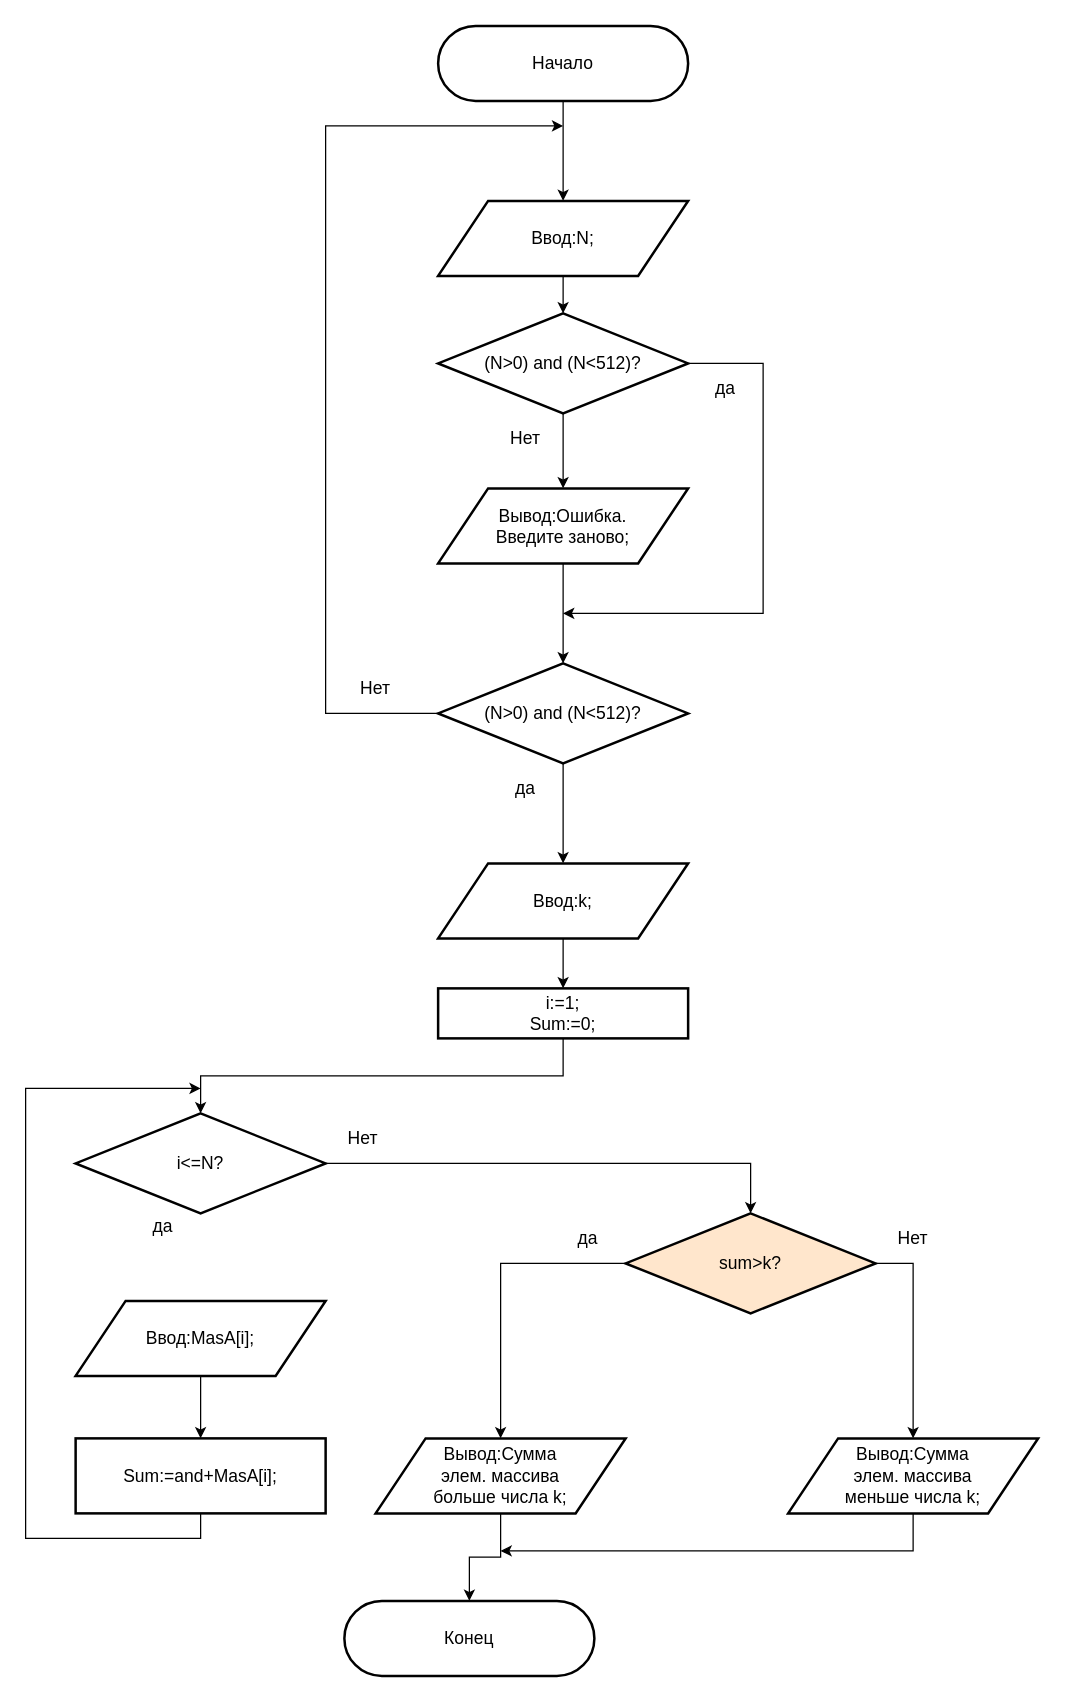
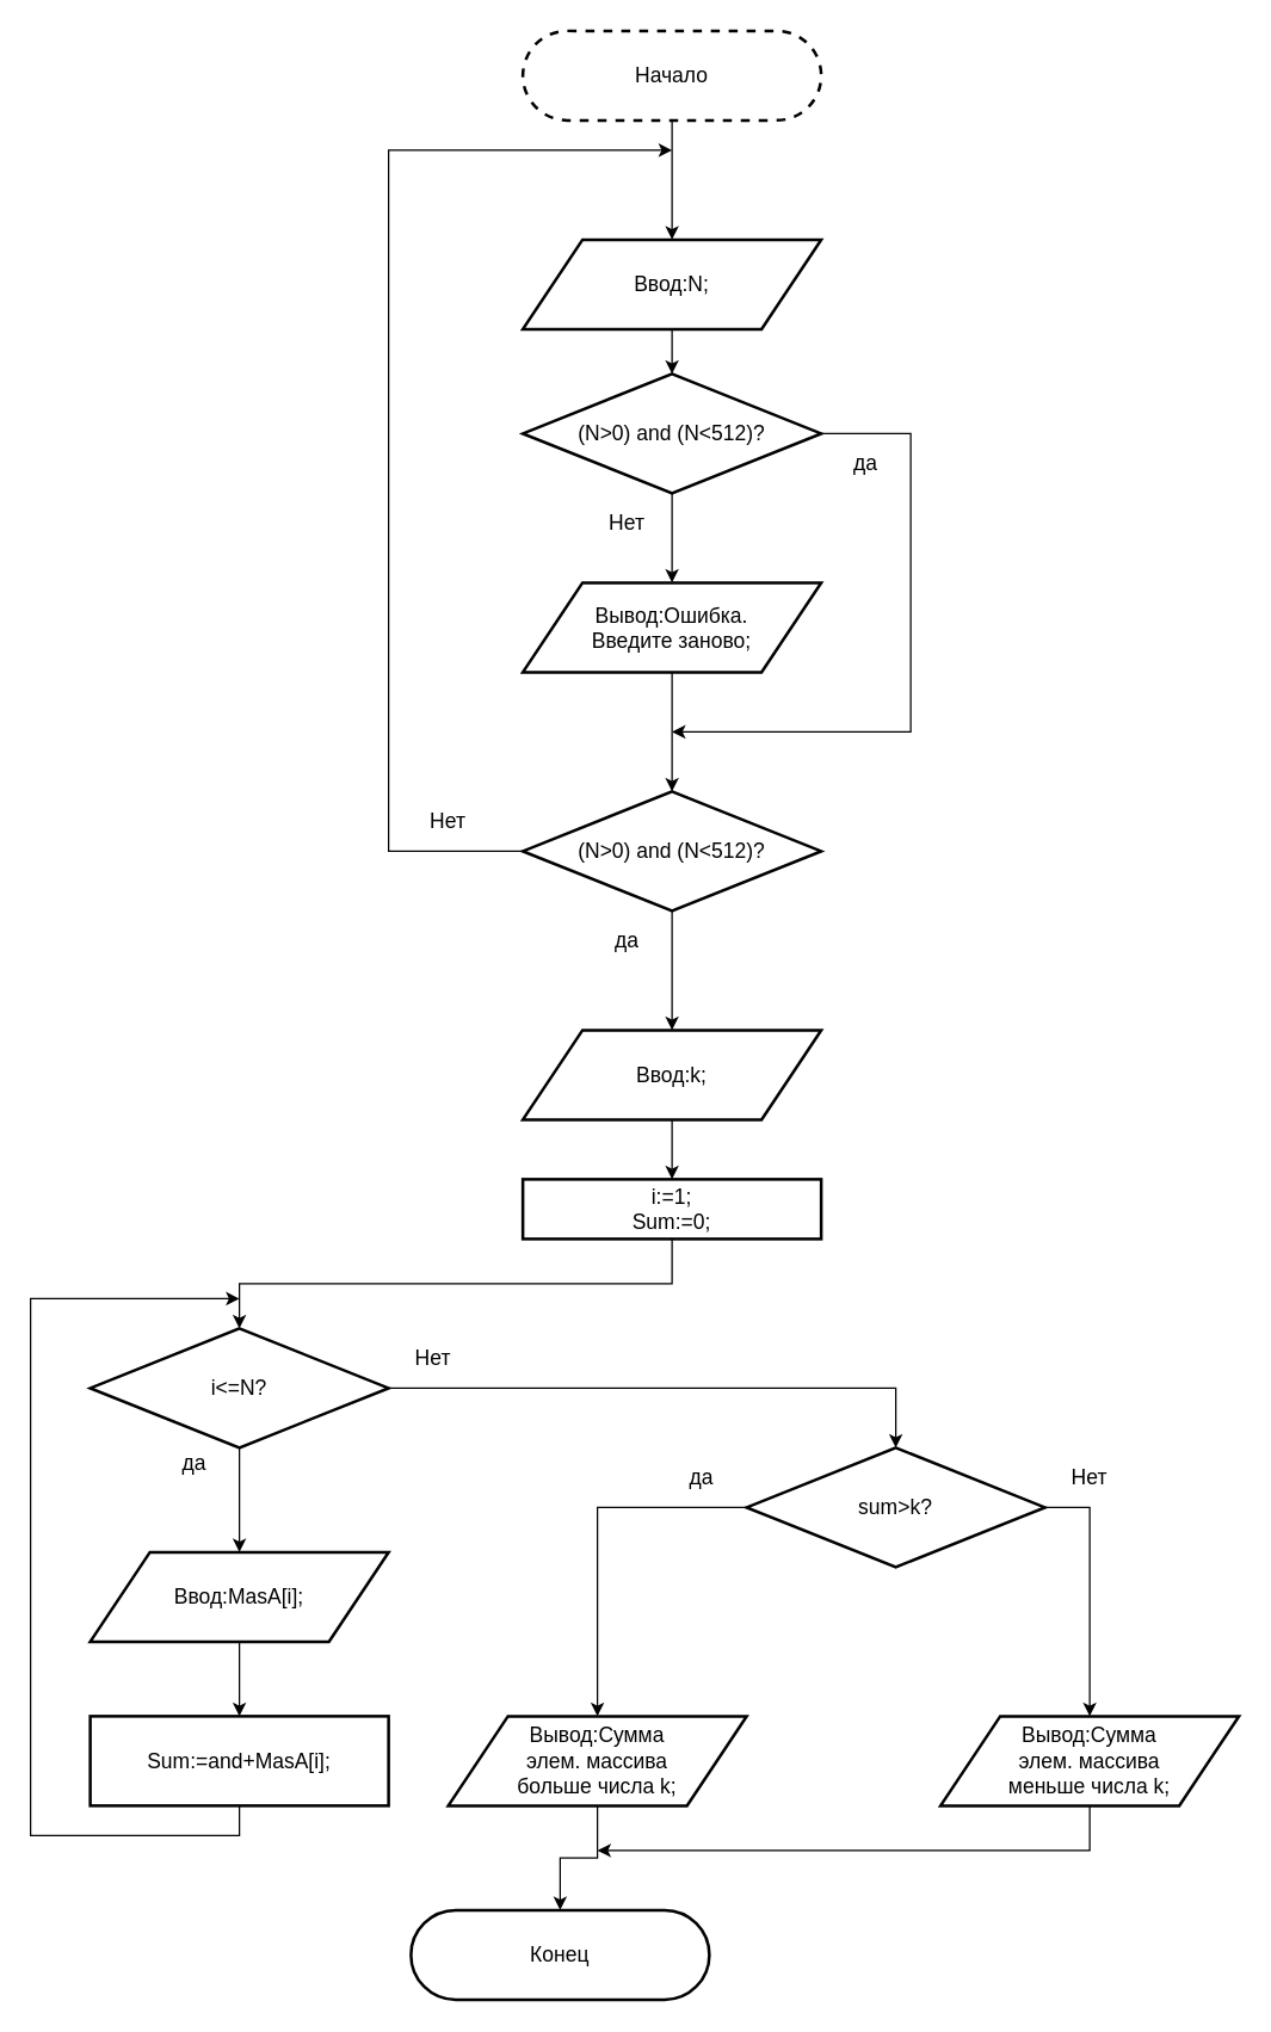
  <mxCell id="0" />
  <mxCell id="1" parent="0" />
  <mxCell id="2" style="edgeStyle=orthogonalEdgeStyle;rounded=0;orthogonalLoop=1;jettySize=auto;html=1;exitX=0.5;exitY=1;exitDx=0;exitDy=0;entryX=0.5;entryY=0;entryDx=0;entryDy=0;fontSize=14;" edge="1" parent="1" source="3" target="6"><mxGeometry relative="1" as="geometry" /></mxCell>
- <mxCell id="3" value="Начало" style="rounded=1;whiteSpace=wrap;html=1;fontSize=14;strokeWidth=2;arcSize=50;" vertex="1" parent="1"><mxGeometry x="350" y="20" width="200" height="60" as="geometry" /></mxCell>
+ <mxCell id="3" value="Начало" style="rounded=1;whiteSpace=wrap;html=1;fontSize=14;strokeWidth=2;arcSize=50;dashed=1;" vertex="1" parent="1"><mxGeometry x="350" y="20" width="200" height="60" as="geometry" /></mxCell>
  <mxCell id="4" value="Конец" style="rounded=1;whiteSpace=wrap;html=1;fontSize=14;strokeWidth=2;arcSize=50;glass=0;comic=0;shadow=0;" vertex="1" parent="1"><mxGeometry x="275" y="1280" width="200" height="60" as="geometry" /></mxCell>
  <mxCell id="5" style="edgeStyle=orthogonalEdgeStyle;rounded=0;orthogonalLoop=1;jettySize=auto;html=1;exitX=0.5;exitY=1;exitDx=0;exitDy=0;entryX=0.5;entryY=0;entryDx=0;entryDy=0;fontSize=14;" edge="1" parent="1" source="6" target="16"><mxGeometry relative="1" as="geometry" /></mxCell>
  <mxCell id="6" value="Ввод:N;" style="shape=parallelogram;perimeter=parallelogramPerimeter;whiteSpace=wrap;html=1;rounded=0;shadow=0;glass=0;comic=0;strokeWidth=2;fontSize=14;" vertex="1" parent="1"><mxGeometry x="350" y="160" width="200" height="60" as="geometry" /></mxCell>
  <mxCell id="7" style="edgeStyle=orthogonalEdgeStyle;rounded=0;orthogonalLoop=1;jettySize=auto;html=1;exitX=0;exitY=0.5;exitDx=0;exitDy=0;fontSize=14;" edge="1" parent="1" source="9"><mxGeometry relative="1" as="geometry"><mxPoint x="450" y="100" as="targetPoint" /><Array as="points"><mxPoint x="260" y="570" /><mxPoint x="260" y="100" /></Array></mxGeometry></mxCell>
  <mxCell id="8" style="edgeStyle=orthogonalEdgeStyle;rounded=0;orthogonalLoop=1;jettySize=auto;html=1;exitX=0.5;exitY=1;exitDx=0;exitDy=0;entryX=0.5;entryY=0;entryDx=0;entryDy=0;fontSize=14;" edge="1" parent="1" source="9" target="11"><mxGeometry relative="1" as="geometry" /></mxCell>
  <mxCell id="9" value="(N&amp;gt;0) and (N&amp;lt;512)?" style="rhombus;whiteSpace=wrap;html=1;rounded=0;shadow=0;glass=0;comic=0;strokeWidth=2;fontSize=14;" vertex="1" parent="1"><mxGeometry x="350" y="530" width="200" height="80" as="geometry" /></mxCell>
  <mxCell id="10" style="edgeStyle=orthogonalEdgeStyle;rounded=0;orthogonalLoop=1;jettySize=auto;html=1;exitX=0.5;exitY=1;exitDx=0;exitDy=0;entryX=0.5;entryY=0;entryDx=0;entryDy=0;fontSize=14;" edge="1" parent="1" source="11" target="22"><mxGeometry relative="1" as="geometry" /></mxCell>
  <mxCell id="11" value="Ввод:k;" style="shape=parallelogram;perimeter=parallelogramPerimeter;whiteSpace=wrap;html=1;rounded=0;shadow=0;glass=0;comic=0;strokeWidth=2;fontSize=14;" vertex="1" parent="1"><mxGeometry x="350" y="690" width="200" height="60" as="geometry" /></mxCell>
  <mxCell id="12" value="Нет" style="text;html=1;strokeColor=none;fillColor=none;align=center;verticalAlign=middle;whiteSpace=wrap;rounded=0;shadow=0;glass=0;comic=0;fontSize=14;" vertex="1" parent="1"><mxGeometry x="280" y="540" width="40" height="20" as="geometry" /></mxCell>
  <mxCell id="13" value="да" style="text;html=1;strokeColor=none;fillColor=none;align=center;verticalAlign=middle;whiteSpace=wrap;rounded=0;shadow=0;glass=0;comic=0;fontSize=14;" vertex="1" parent="1"><mxGeometry x="400" y="620" width="40" height="20" as="geometry" /></mxCell>
  <mxCell id="14" style="edgeStyle=orthogonalEdgeStyle;rounded=0;orthogonalLoop=1;jettySize=auto;html=1;exitX=0.5;exitY=1;exitDx=0;exitDy=0;entryX=0.5;entryY=0;entryDx=0;entryDy=0;fontSize=14;" edge="1" parent="1" source="16" target="18"><mxGeometry relative="1" as="geometry" /></mxCell>
  <mxCell id="15" style="edgeStyle=orthogonalEdgeStyle;rounded=0;orthogonalLoop=1;jettySize=auto;html=1;exitX=1;exitY=0.5;exitDx=0;exitDy=0;fontSize=14;" edge="1" parent="1" source="16"><mxGeometry relative="1" as="geometry"><mxPoint x="450" y="490" as="targetPoint" /><Array as="points"><mxPoint x="610" y="290" /><mxPoint x="610" y="490" /><mxPoint x="450" y="490" /></Array></mxGeometry></mxCell>
  <mxCell id="16" value="&lt;span style=&quot;white-space: normal&quot;&gt;(N&amp;gt;0) and (N&amp;lt;512)?&lt;/span&gt;" style="rhombus;whiteSpace=wrap;html=1;rounded=0;shadow=0;glass=0;comic=0;strokeWidth=2;fontSize=14;" vertex="1" parent="1"><mxGeometry x="350" y="250" width="200" height="80" as="geometry" /></mxCell>
  <mxCell id="17" style="edgeStyle=orthogonalEdgeStyle;rounded=0;orthogonalLoop=1;jettySize=auto;html=1;exitX=0.5;exitY=1;exitDx=0;exitDy=0;entryX=0.5;entryY=0;entryDx=0;entryDy=0;fontSize=14;" edge="1" parent="1" source="18" target="9"><mxGeometry relative="1" as="geometry" /></mxCell>
  <mxCell id="18" value="Вывод:Ошибка.&lt;br&gt;Введите заново;" style="shape=parallelogram;perimeter=parallelogramPerimeter;whiteSpace=wrap;html=1;rounded=0;shadow=0;glass=0;comic=0;strokeWidth=2;fontSize=14;" vertex="1" parent="1"><mxGeometry x="350" y="390" width="200" height="60" as="geometry" /></mxCell>
  <mxCell id="19" value="Нет" style="text;html=1;strokeColor=none;fillColor=none;align=center;verticalAlign=middle;whiteSpace=wrap;rounded=0;shadow=0;glass=0;comic=0;fontSize=14;" vertex="1" parent="1"><mxGeometry x="400" y="340" width="40" height="20" as="geometry" /></mxCell>
  <mxCell id="20" value="да" style="text;html=1;strokeColor=none;fillColor=none;align=center;verticalAlign=middle;whiteSpace=wrap;rounded=0;shadow=0;glass=0;comic=0;fontSize=14;" vertex="1" parent="1"><mxGeometry x="560" y="300" width="40" height="20" as="geometry" /></mxCell>
  <mxCell id="21" style="edgeStyle=orthogonalEdgeStyle;rounded=0;orthogonalLoop=1;jettySize=auto;html=1;exitX=0.5;exitY=1;exitDx=0;exitDy=0;entryX=0.5;entryY=0;entryDx=0;entryDy=0;fontSize=14;" edge="1" parent="1" source="22" target="25"><mxGeometry relative="1" as="geometry" /></mxCell>
  <mxCell id="22" value="i:=1;&lt;br&gt;Sum:=0;" style="rounded=0;whiteSpace=wrap;html=1;shadow=0;glass=0;comic=0;strokeWidth=2;fontSize=14;" vertex="1" parent="1"><mxGeometry x="350" y="790" width="200" height="40" as="geometry" /></mxCell>
+ <mxCell id="23" style="edgeStyle=orthogonalEdgeStyle;rounded=0;orthogonalLoop=1;jettySize=auto;html=1;exitX=0.5;exitY=1;exitDx=0;exitDy=0;entryX=0.5;entryY=0;entryDx=0;entryDy=0;fontSize=14;" edge="1" parent="1" source="25" target="27"><mxGeometry relative="1" as="geometry" /></mxCell>
  <mxCell id="24" style="edgeStyle=orthogonalEdgeStyle;rounded=0;orthogonalLoop=1;jettySize=auto;html=1;exitX=1;exitY=0.5;exitDx=0;exitDy=0;entryX=0.5;entryY=0;entryDx=0;entryDy=0;fontSize=14;" edge="1" parent="1" source="25" target="32"><mxGeometry relative="1" as="geometry" /></mxCell>
  <mxCell id="25" value="i&amp;lt;=N?" style="rhombus;whiteSpace=wrap;html=1;rounded=0;shadow=0;glass=0;comic=0;strokeWidth=2;fontSize=14;" vertex="1" parent="1"><mxGeometry x="60" y="890" width="200" height="80" as="geometry" /></mxCell>
  <mxCell id="26" style="edgeStyle=orthogonalEdgeStyle;rounded=0;orthogonalLoop=1;jettySize=auto;html=1;exitX=0.5;exitY=1;exitDx=0;exitDy=0;fontSize=14;" edge="1" parent="1" source="27" target="29"><mxGeometry relative="1" as="geometry" /></mxCell>
  <mxCell id="27" value="Ввод:MasA[i];" style="shape=parallelogram;perimeter=parallelogramPerimeter;whiteSpace=wrap;html=1;rounded=0;shadow=0;glass=0;comic=0;strokeWidth=2;fontSize=14;" vertex="1" parent="1"><mxGeometry x="60" y="1040" width="200" height="60" as="geometry" /></mxCell>
  <mxCell id="28" style="edgeStyle=orthogonalEdgeStyle;rounded=0;orthogonalLoop=1;jettySize=auto;html=1;exitX=0.5;exitY=1;exitDx=0;exitDy=0;fontSize=14;" edge="1" parent="1" source="29"><mxGeometry relative="1" as="geometry"><mxPoint x="160" y="870" as="targetPoint" /><Array as="points"><mxPoint x="160" y="1230" /><mxPoint x="20" y="1230" /><mxPoint x="20" y="870" /></Array></mxGeometry></mxCell>
  <mxCell id="29" value="Sum:=and+MasA[i];" style="rounded=0;whiteSpace=wrap;html=1;shadow=0;glass=0;comic=0;strokeWidth=2;fontSize=14;" vertex="1" parent="1"><mxGeometry x="60" y="1150" width="200" height="60" as="geometry" /></mxCell>
  <mxCell id="30" style="edgeStyle=orthogonalEdgeStyle;rounded=0;orthogonalLoop=1;jettySize=auto;html=1;exitX=0;exitY=0.5;exitDx=0;exitDy=0;entryX=0.5;entryY=0;entryDx=0;entryDy=0;fontSize=14;" edge="1" parent="1" source="32" target="36"><mxGeometry relative="1" as="geometry" /></mxCell>
  <mxCell id="31" style="edgeStyle=orthogonalEdgeStyle;rounded=0;orthogonalLoop=1;jettySize=auto;html=1;exitX=1;exitY=0.5;exitDx=0;exitDy=0;fontSize=14;" edge="1" parent="1" source="32" target="38"><mxGeometry relative="1" as="geometry" /></mxCell>
- <mxCell id="32" value="sum&amp;gt;k?" style="rhombus;whiteSpace=wrap;html=1;rounded=0;shadow=0;glass=0;comic=0;strokeWidth=2;fontSize=14;fillColor=#ffe6cc;" vertex="1" parent="1"><mxGeometry x="500" y="970" width="200" height="80" as="geometry" /></mxCell>
+ <mxCell id="32" value="sum&amp;gt;k?" style="rhombus;whiteSpace=wrap;html=1;rounded=0;shadow=0;glass=0;comic=0;strokeWidth=2;fontSize=14;" vertex="1" parent="1"><mxGeometry x="500" y="970" width="200" height="80" as="geometry" /></mxCell>
  <mxCell id="33" value="Нет" style="text;html=1;strokeColor=none;fillColor=none;align=center;verticalAlign=middle;whiteSpace=wrap;rounded=0;shadow=0;glass=0;comic=0;fontSize=14;" vertex="1" parent="1"><mxGeometry x="270" y="900" width="40" height="20" as="geometry" /></mxCell>
  <mxCell id="34" value="да" style="text;html=1;strokeColor=none;fillColor=none;align=center;verticalAlign=middle;whiteSpace=wrap;rounded=0;shadow=0;glass=0;comic=0;fontSize=14;" vertex="1" parent="1"><mxGeometry x="110" y="970" width="40" height="20" as="geometry" /></mxCell>
  <mxCell id="35" style="edgeStyle=orthogonalEdgeStyle;rounded=0;orthogonalLoop=1;jettySize=auto;html=1;exitX=0.5;exitY=1;exitDx=0;exitDy=0;fontSize=14;" edge="1" parent="1" source="36" target="4"><mxGeometry relative="1" as="geometry" /></mxCell>
  <mxCell id="36" value="Вывод:Сумма&lt;br&gt;элем. массива&lt;br&gt;больше числа k;" style="shape=parallelogram;perimeter=parallelogramPerimeter;whiteSpace=wrap;html=1;rounded=0;shadow=0;glass=0;comic=0;strokeWidth=2;fontSize=14;" vertex="1" parent="1"><mxGeometry x="300" y="1150" width="200" height="60" as="geometry" /></mxCell>
  <mxCell id="37" style="edgeStyle=orthogonalEdgeStyle;rounded=0;orthogonalLoop=1;jettySize=auto;html=1;exitX=0.5;exitY=1;exitDx=0;exitDy=0;fontSize=14;" edge="1" parent="1" source="38"><mxGeometry relative="1" as="geometry"><mxPoint x="400" y="1240" as="targetPoint" /><Array as="points"><mxPoint x="730" y="1240" /><mxPoint x="400" y="1240" /></Array></mxGeometry></mxCell>
  <mxCell id="38" value="Вывод:Сумма&lt;br&gt;элем. массива&lt;br&gt;меньше числа k;" style="shape=parallelogram;perimeter=parallelogramPerimeter;whiteSpace=wrap;html=1;rounded=0;shadow=0;glass=0;comic=0;strokeWidth=2;fontSize=14;" vertex="1" parent="1"><mxGeometry x="630" y="1150" width="200" height="60" as="geometry" /></mxCell>
  <mxCell id="39" value="да" style="text;html=1;strokeColor=none;fillColor=none;align=center;verticalAlign=middle;whiteSpace=wrap;rounded=0;shadow=0;glass=0;comic=0;fontSize=14;" vertex="1" parent="1"><mxGeometry x="450" y="980" width="40" height="20" as="geometry" /></mxCell>
  <mxCell id="40" value="Нет" style="text;html=1;strokeColor=none;fillColor=none;align=center;verticalAlign=middle;whiteSpace=wrap;rounded=0;shadow=0;glass=0;comic=0;fontSize=14;" vertex="1" parent="1"><mxGeometry x="710" y="980" width="40" height="20" as="geometry" /></mxCell>
